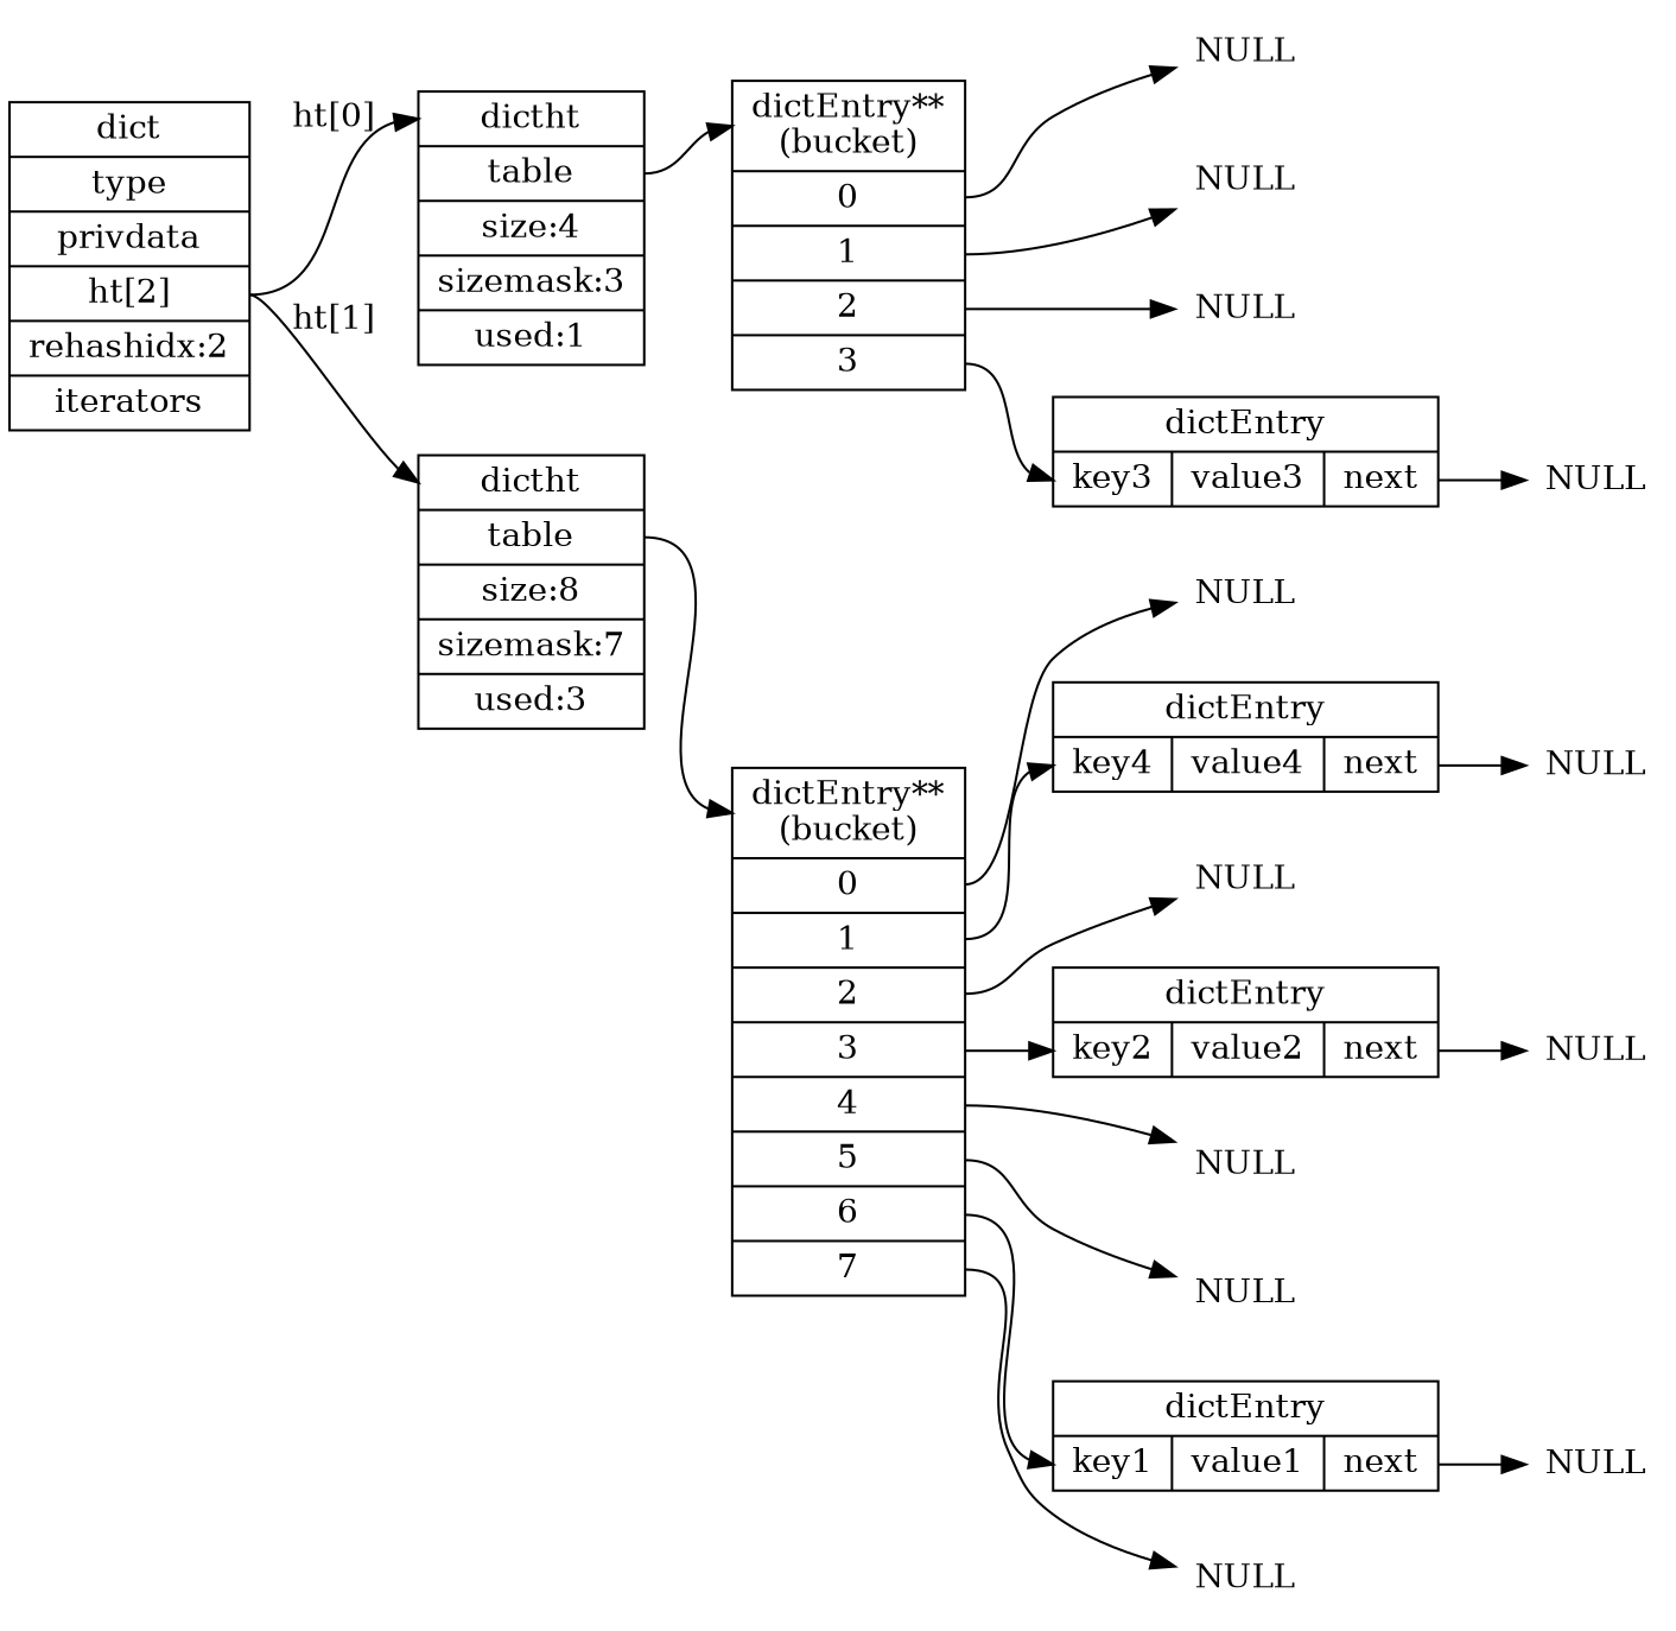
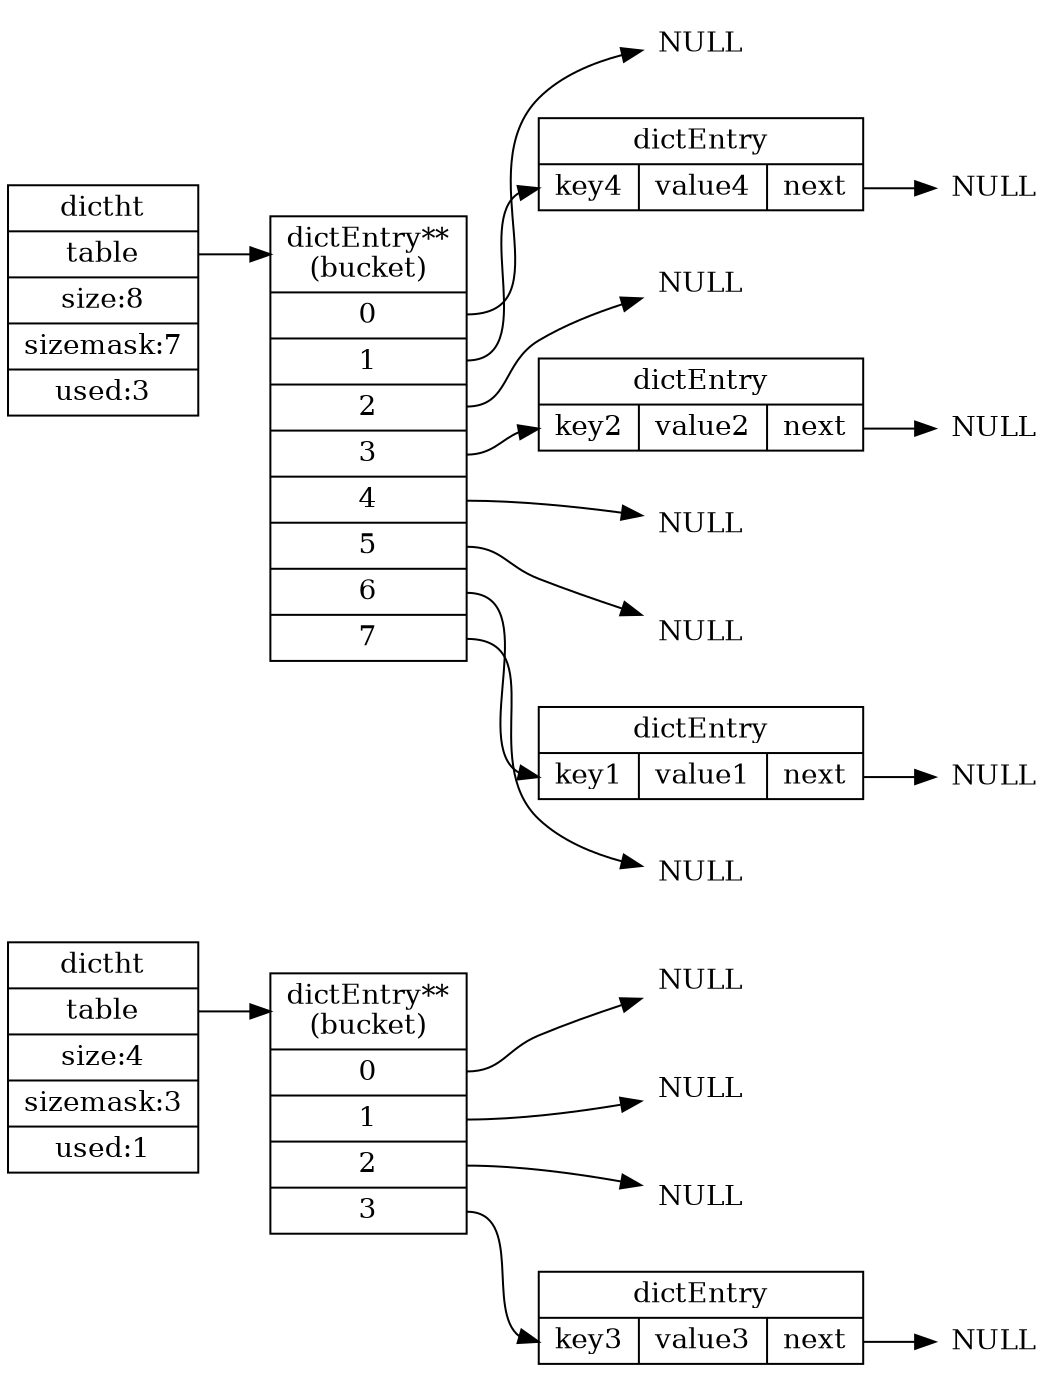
  digraph {
    rankdir=LR
    node [shape=plaintext]
    edge [tailport=next]
-   n1 [label="dict | type | privdata |<ht> ht[2] | rehashidx:2 | iterators" shape=record]
    n2 [label="<dictht>dictht |<table> table | size:4 | sizemask:3 | used:1" shape=record]
    n3 [label="<dictht>dictht |<table> table | size:8 | sizemask:7 | used:3" shape=record]
    n4 [label="<head>dictEntry**\n(bucket) |<table0> 0 |<table1> 1 |<table2> 2 |<table3> 3 " shape=record]
    n5 [label="<head>dictEntry**\n(bucket) |<table0> 0 |<table1> 1 |<table2> 2 |<table3> 3 |<table4> 4 |<table5> 5 |<table6> 6 |<table7> 7" shape=record]
    n6 [label="dictEntry |{<start>key3 | value3 |<next>next}" shape=record]
    n7 [label=NULL]
    n8 [label=NULL]
    n9 [label=NULL]
    n10 [label="dictEntry |{<start>key1 | value1 |<next>next}" shape=record]
    n11 [label="dictEntry |{<start>key2 | value2 |<next>next}" shape=record]
    n12 [label="dictEntry |{<start>key4 | value4 |<next>next}" shape=record]
    n13 [label=NULL]
    n14 [label=NULL]
    n15 [label=NULL]
    n16 [label=NULL]
    n17 [label=NULL]
    n18 [label=NULL]
    n19 [label=NULL]
    n20 [label=NULL]
    n21 [label=NULL]
-   n1 -> n2 [headport=dictht label="ht[0]" tailport=ht]
-   n1 -> n3 [headport=dictht label="ht[1]" tailport=ht]
    n2 -> n4 [headport=head tailport=table]
    n3 -> n5 [headport=head tailport=table]
    n4 -> n6 [headport=start tailport=table3]
    n4 -> n7 [tailport=table0]
    n4 -> n8 [tailport=table1]
    n4 -> n9 [tailport=table2]
    n5 -> n10 [headport=start tailport=table6]
    n5 -> n11 [headport=start tailport=table3]
    n5 -> n12 [headport=start tailport=table1]
    n5 -> n13 [tailport=table0]
    n5 -> n14 [tailport=table2]
    n5 -> n15 [tailport=table4]
    n5 -> n16 [tailport=table5]
    n5 -> n17 [tailport=table7]
    n6 -> n20
    n10 -> n18
    n11 -> n19
    n12 -> n21
  }
